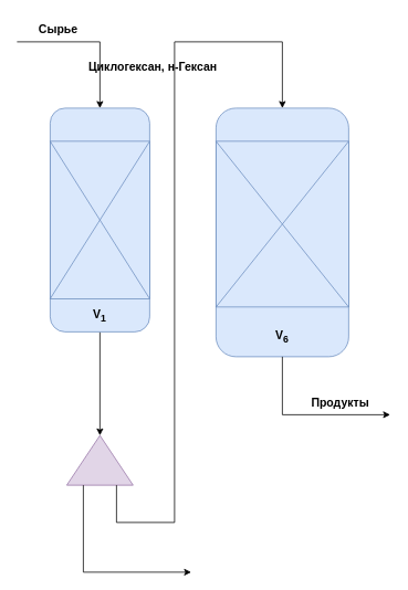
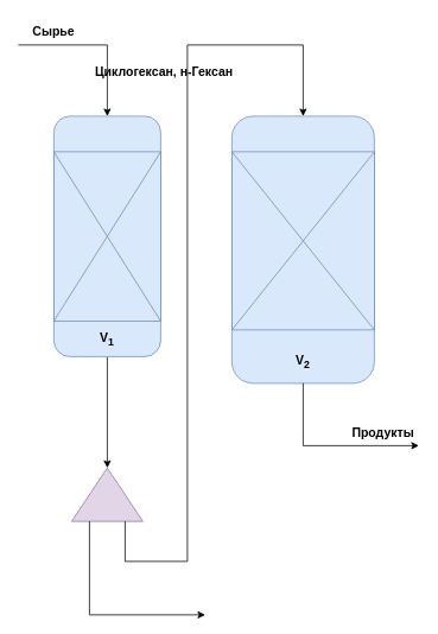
  <mxCell id="0" />
  <mxCell id="1" parent="0" />
  <mxCell id="2" value="" style="edgeStyle=orthogonalEdgeStyle;rounded=0;orthogonalLoop=1;jettySize=auto;html=1;entryX=1;entryY=0.5;entryDx=0;entryDy=0;" edge="1" parent="1" source="3" target="18"><mxGeometry relative="1" as="geometry"><mxPoint x="120" y="595" as="targetPoint" /></mxGeometry></mxCell>
  <mxCell id="3" value="" style="rounded=1;whiteSpace=wrap;html=1;fillColor=#dae8fc;strokeColor=#6c8ebf;" vertex="1" parent="1"><mxGeometry x="60" y="130" width="120" height="270" as="geometry" /></mxCell>
  <mxCell id="4" value="" style="rounded=0;whiteSpace=wrap;html=1;fillColor=#dae8fc;strokeColor=#6c8ebf;" vertex="1" parent="1"><mxGeometry x="60" y="170" width="120" height="190" as="geometry" /></mxCell>
  <mxCell id="5" value="" style="endArrow=none;html=1;rounded=0;entryX=0;entryY=0;entryDx=0;entryDy=0;exitX=1;exitY=1;exitDx=0;exitDy=0;fillColor=#dae8fc;strokeColor=#6c8ebf;" edge="1" parent="1" source="4" target="4"><mxGeometry width="50" height="50" relative="1" as="geometry"><mxPoint x="330" y="470" as="sourcePoint" /><mxPoint x="380" y="420" as="targetPoint" /></mxGeometry></mxCell>
  <mxCell id="6" value="" style="endArrow=none;html=1;rounded=0;entryX=1;entryY=0;entryDx=0;entryDy=0;exitX=0;exitY=1;exitDx=0;exitDy=0;fillColor=#dae8fc;strokeColor=#6c8ebf;" edge="1" parent="1" source="4" target="4"><mxGeometry width="50" height="50" relative="1" as="geometry"><mxPoint x="226" y="370" as="sourcePoint" /><mxPoint x="106" y="180" as="targetPoint" /></mxGeometry></mxCell>
  <mxCell id="7" value="" style="rounded=1;whiteSpace=wrap;html=1;fillColor=#dae8fc;strokeColor=#6c8ebf;" vertex="1" parent="1"><mxGeometry x="260" y="130" width="160" height="300" as="geometry" /></mxCell>
  <mxCell id="8" value="" style="rounded=0;whiteSpace=wrap;html=1;fillColor=#dae8fc;strokeColor=#6c8ebf;" vertex="1" parent="1"><mxGeometry x="260" y="170" width="160" height="200" as="geometry" /></mxCell>
  <mxCell id="9" value="" style="endArrow=none;html=1;rounded=0;entryX=0;entryY=0;entryDx=0;entryDy=0;" edge="1" source="7" target="8" parent="1"><mxGeometry width="50" height="50" relative="1" as="geometry"><mxPoint x="530" y="470" as="sourcePoint" /><mxPoint x="580" y="420" as="targetPoint" /></mxGeometry></mxCell>
  <mxCell id="10" value="" style="endArrow=none;html=1;rounded=0;entryX=1;entryY=0;entryDx=0;entryDy=0;exitX=0;exitY=1;exitDx=0;exitDy=0;fillColor=#dae8fc;strokeColor=#6c8ebf;" edge="1" source="8" target="8" parent="1"><mxGeometry width="50" height="50" relative="1" as="geometry"><mxPoint x="426" y="370" as="sourcePoint" /><mxPoint x="306" y="180" as="targetPoint" /></mxGeometry></mxCell>
  <mxCell id="11" value="" style="endArrow=none;html=1;rounded=0;entryX=0;entryY=0;entryDx=0;entryDy=0;exitX=1;exitY=1;exitDx=0;exitDy=0;fillColor=#dae8fc;strokeColor=#6c8ebf;" edge="1" parent="1" source="8" target="8"><mxGeometry width="50" height="50" relative="1" as="geometry"><mxPoint x="218" y="370" as="sourcePoint" /><mxPoint x="98" y="180" as="targetPoint" /></mxGeometry></mxCell>
  <mxCell id="12" value="" style="endArrow=classic;html=1;rounded=0;entryX=0.5;entryY=0;entryDx=0;entryDy=0;" edge="1" parent="1" target="3"><mxGeometry width="50" height="50" relative="1" as="geometry"><mxPoint x="20" y="50" as="sourcePoint" /><mxPoint x="0" y="350" as="targetPoint" /><Array as="points"><mxPoint x="20" y="50" /><mxPoint x="120" y="50" /></Array></mxGeometry></mxCell>
  <mxCell id="13" value="" style="endArrow=classic;html=1;rounded=0;exitX=0.5;exitY=1;exitDx=0;exitDy=0;" edge="1" parent="1" source="7"><mxGeometry width="50" height="50" relative="1" as="geometry"><mxPoint x="340" y="500" as="sourcePoint" /><mxPoint x="470" y="500" as="targetPoint" /><Array as="points"><mxPoint x="340" y="500" /></Array></mxGeometry></mxCell>
  <mxCell id="14" value="&lt;font style=&quot;font-size: 14px;&quot;&gt;V&lt;sub&gt;1&lt;/sub&gt;&lt;/font&gt;" style="text;strokeColor=none;align=center;fillColor=none;html=1;verticalAlign=middle;whiteSpace=wrap;rounded=0;fontStyle=1" vertex="1" parent="1"><mxGeometry x="90" y="365" width="60" height="30" as="geometry" /></mxCell>
- <mxCell id="15" value="&lt;font style=&quot;font-size: 14px;&quot;&gt;V&lt;sub&gt;6&lt;/sub&gt;&lt;/font&gt;" style="text;strokeColor=none;align=center;fillColor=none;html=1;verticalAlign=middle;whiteSpace=wrap;rounded=0;fontStyle=1" vertex="1" parent="1"><mxGeometry x="310" y="390" width="60" height="30" as="geometry" /></mxCell>
- <mxCell id="16" value="&lt;span style=&quot;font-size: 14px;&quot;&gt;Сырье&lt;/span&gt;" style="text;strokeColor=none;align=center;fillColor=none;html=1;verticalAlign=middle;whiteSpace=wrap;rounded=0;fontStyle=1" vertex="1" parent="1"><mxGeometry x="40" y="20" width="60" height="30" as="geometry" /></mxCell>
- <mxCell id="17" value="&lt;span style=&quot;font-size: 14px;&quot;&gt;Продукты&lt;/span&gt;" style="text;strokeColor=none;align=center;fillColor=none;html=1;verticalAlign=middle;whiteSpace=wrap;rounded=0;fontStyle=1" vertex="1" parent="1"><mxGeometry x="380" y="470" width="60" height="30" as="geometry" /></mxCell>
+ <mxCell id="15" value="&lt;font style=&quot;font-size: 14px;&quot;&gt;V&lt;sub&gt;2&lt;/sub&gt;&lt;/font&gt;" style="text;strokeColor=none;align=center;fillColor=none;html=1;verticalAlign=middle;whiteSpace=wrap;rounded=0;fontStyle=1" vertex="1" parent="1"><mxGeometry x="310" y="390" width="60" height="30" as="geometry" /></mxCell>
+ <mxCell id="16" value="&lt;span style=&quot;font-size: 14px;&quot;&gt;Сырье&lt;/span&gt;" style="text;strokeColor=none;align=center;fillColor=none;html=1;verticalAlign=middle;whiteSpace=wrap;rounded=0;fontStyle=1" vertex="1" parent="1"><mxGeometry x="30" y="20" width="60" height="30" as="geometry" /></mxCell>
+ <mxCell id="17" value="&lt;span style=&quot;font-size: 14px;&quot;&gt;Продукты&lt;/span&gt;" style="text;strokeColor=none;align=center;fillColor=none;html=1;verticalAlign=middle;whiteSpace=wrap;rounded=0;fontStyle=1" vertex="1" parent="1"><mxGeometry x="400" y="470" width="60" height="30" as="geometry" /></mxCell>
  <mxCell id="18" value="" style="triangle;whiteSpace=wrap;html=1;rotation=-90;fillColor=#e1d5e7;strokeColor=#9673a6;" vertex="1" parent="1"><mxGeometry x="90" y="515" width="60" height="80" as="geometry" /></mxCell>
  <mxCell id="19" value="" style="edgeStyle=orthogonalEdgeStyle;rounded=0;orthogonalLoop=1;jettySize=auto;html=1;entryX=0.5;entryY=0;entryDx=0;entryDy=0;exitX=0;exitY=0.75;exitDx=0;exitDy=0;" edge="1" parent="1" source="18" target="7"><mxGeometry relative="1" as="geometry"><mxPoint x="220" y="500" as="sourcePoint" /><mxPoint x="220" y="625" as="targetPoint" /><Array as="points"><mxPoint x="140" y="630" /><mxPoint x="210" y="630" /><mxPoint x="210" y="50" /><mxPoint x="340" y="50" /></Array></mxGeometry></mxCell>
  <mxCell id="20" value="" style="endArrow=classic;html=1;rounded=0;exitX=0;exitY=0.25;exitDx=0;exitDy=0;" edge="1" parent="1" source="18"><mxGeometry width="50" height="50" relative="1" as="geometry"><mxPoint x="100" y="595" as="sourcePoint" /><mxPoint x="230" y="690" as="targetPoint" /><Array as="points"><mxPoint x="100" y="690" /></Array></mxGeometry></mxCell>
  <mxCell id="21" value="&lt;span style=&quot;font-size: 14px;&quot;&gt;Циклогексан, н-Гексан&lt;/span&gt;" style="text;strokeColor=none;align=center;fillColor=none;html=1;verticalAlign=middle;whiteSpace=wrap;rounded=0;fontStyle=1" vertex="1" parent="1"><mxGeometry x="104" y="65" width="160" height="30" as="geometry" /></mxCell>
